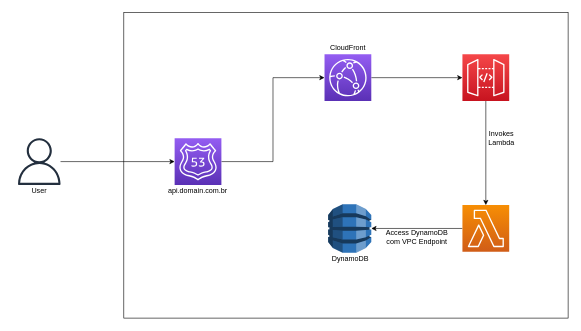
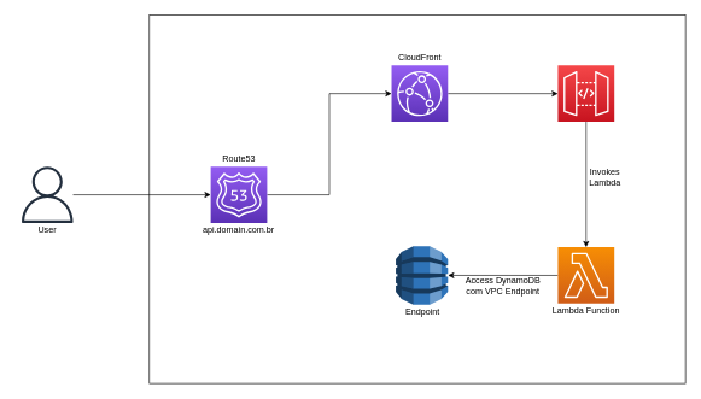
  <mxCell id="0" />
  <mxCell id="1" parent="0" />
  <mxCell id="2" value="" style="rounded=0;whiteSpace=wrap;html=1;movable=1;editable=1;resizable=1;" vertex="1" parent="1"><mxGeometry x="206" y="20" width="741" height="510" as="geometry" /></mxCell>
  <mxCell id="3" value="" style="outlineConnect=0;dashed=0;verticalLabelPosition=bottom;verticalAlign=top;align=center;html=1;shape=mxgraph.aws3.dynamo_db;fillColor=#2E73B8;gradientColor=none;" vertex="1" parent="1"><mxGeometry x="546.75" y="340" width="72" height="81" as="geometry" /></mxCell>
  <mxCell id="4" style="edgeStyle=orthogonalEdgeStyle;rounded=0;orthogonalLoop=1;jettySize=auto;html=1;exitX=1;exitY=0.5;exitDx=0;exitDy=0;exitPerimeter=0;entryX=0;entryY=0.5;entryDx=0;entryDy=0;entryPerimeter=0;" edge="1" parent="1" source="5" target="7"><mxGeometry relative="1" as="geometry" /></mxCell>
  <mxCell id="5" value="" style="points=[[0,0,0],[0.25,0,0],[0.5,0,0],[0.75,0,0],[1,0,0],[0,1,0],[0.25,1,0],[0.5,1,0],[0.75,1,0],[1,1,0],[0,0.25,0],[0,0.5,0],[0,0.75,0],[1,0.25,0],[1,0.5,0],[1,0.75,0]];outlineConnect=0;fontColor=#232F3E;gradientColor=#945DF2;gradientDirection=north;fillColor=#5A30B5;strokeColor=#ffffff;dashed=0;verticalLabelPosition=bottom;verticalAlign=top;align=center;html=1;fontSize=12;fontStyle=0;aspect=fixed;shape=mxgraph.aws4.resourceIcon;resIcon=mxgraph.aws4.cloudfront;" vertex="1" parent="1"><mxGeometry x="540.75" y="90" width="78" height="78" as="geometry" /></mxCell>
  <mxCell id="6" style="edgeStyle=orthogonalEdgeStyle;rounded=0;orthogonalLoop=1;jettySize=auto;html=1;" edge="1" parent="1" source="7" target="9"><mxGeometry relative="1" as="geometry" /></mxCell>
  <mxCell id="7" value="" style="points=[[0,0,0],[0.25,0,0],[0.5,0,0],[0.75,0,0],[1,0,0],[0,1,0],[0.25,1,0],[0.5,1,0],[0.75,1,0],[1,1,0],[0,0.25,0],[0,0.5,0],[0,0.75,0],[1,0.25,0],[1,0.5,0],[1,0.75,0]];outlineConnect=0;fontColor=#232F3E;gradientColor=#F54749;gradientDirection=north;fillColor=#C7131F;strokeColor=#ffffff;dashed=0;verticalLabelPosition=bottom;verticalAlign=top;align=center;html=1;fontSize=12;fontStyle=0;aspect=fixed;shape=mxgraph.aws4.resourceIcon;resIcon=mxgraph.aws4.api_gateway;" vertex="1" parent="1"><mxGeometry x="770.75" y="90" width="78" height="78" as="geometry" /></mxCell>
  <mxCell id="8" style="edgeStyle=orthogonalEdgeStyle;rounded=0;orthogonalLoop=1;jettySize=auto;html=1;exitX=0;exitY=0.5;exitDx=0;exitDy=0;exitPerimeter=0;entryX=1;entryY=0.5;entryDx=0;entryDy=0;entryPerimeter=0;" edge="1" parent="1" source="9" target="3"><mxGeometry relative="1" as="geometry" /></mxCell>
  <mxCell id="9" value="" style="points=[[0,0,0],[0.25,0,0],[0.5,0,0],[0.75,0,0],[1,0,0],[0,1,0],[0.25,1,0],[0.5,1,0],[0.75,1,0],[1,1,0],[0,0.25,0],[0,0.5,0],[0,0.75,0],[1,0.25,0],[1,0.5,0],[1,0.75,0]];outlineConnect=0;fontColor=#232F3E;gradientColor=#F78E04;gradientDirection=north;fillColor=#D05C17;strokeColor=#ffffff;dashed=0;verticalLabelPosition=bottom;verticalAlign=top;align=center;html=1;fontSize=12;fontStyle=0;aspect=fixed;shape=mxgraph.aws4.resourceIcon;resIcon=mxgraph.aws4.lambda;" vertex="1" parent="1"><mxGeometry x="770.75" y="341.5" width="78" height="78" as="geometry" /></mxCell>
  <mxCell id="10" style="edgeStyle=orthogonalEdgeStyle;rounded=0;orthogonalLoop=1;jettySize=auto;html=1;exitX=1;exitY=0.5;exitDx=0;exitDy=0;exitPerimeter=0;entryX=0;entryY=0.5;entryDx=0;entryDy=0;entryPerimeter=0;" edge="1" parent="1" source="11" target="5"><mxGeometry relative="1" as="geometry" /></mxCell>
  <mxCell id="11" value="" style="points=[[0,0,0],[0.25,0,0],[0.5,0,0],[0.75,0,0],[1,0,0],[0,1,0],[0.25,1,0],[0.5,1,0],[0.75,1,0],[1,1,0],[0,0.25,0],[0,0.5,0],[0,0.75,0],[1,0.25,0],[1,0.5,0],[1,0.75,0]];outlineConnect=0;fontColor=#232F3E;gradientColor=#945DF2;gradientDirection=north;fillColor=#5A30B5;strokeColor=#ffffff;dashed=0;verticalLabelPosition=bottom;verticalAlign=top;align=center;html=1;fontSize=12;fontStyle=0;aspect=fixed;shape=mxgraph.aws4.resourceIcon;resIcon=mxgraph.aws4.route_53;" vertex="1" parent="1"><mxGeometry x="290.75" y="230" width="78" height="78" as="geometry" /></mxCell>
  <mxCell id="12" style="edgeStyle=orthogonalEdgeStyle;rounded=0;orthogonalLoop=1;jettySize=auto;html=1;entryX=0;entryY=0.5;entryDx=0;entryDy=0;entryPerimeter=0;" edge="1" parent="1" source="13" target="11"><mxGeometry relative="1" as="geometry" /></mxCell>
  <mxCell id="13" value="" style="outlineConnect=0;fontColor=#232F3E;gradientColor=none;fillColor=#232F3E;strokeColor=none;dashed=0;verticalLabelPosition=bottom;verticalAlign=top;align=center;html=1;fontSize=12;fontStyle=0;aspect=fixed;pointerEvents=1;shape=mxgraph.aws4.user;" vertex="1" parent="1"><mxGeometry x="26" y="230" width="78" height="78" as="geometry" /></mxCell>
  <mxCell id="14" value="api.domain.com.br" style="text;html=1;strokeColor=none;fillColor=none;align=center;verticalAlign=middle;whiteSpace=wrap;rounded=0;" vertex="1" parent="1"><mxGeometry x="269.25" y="308" width="121" height="20" as="geometry" /></mxCell>
  <mxCell id="15" value="CloudFront" style="text;html=1;strokeColor=none;fillColor=none;align=center;verticalAlign=middle;whiteSpace=wrap;rounded=0;" vertex="1" parent="1"><mxGeometry x="534.75" y="70" width="90" height="20" as="geometry" /></mxCell>
- <mxCell id="16" value="Invokes Lambda" style="text;html=1;strokeColor=none;fillColor=none;align=center;verticalAlign=middle;whiteSpace=wrap;rounded=0;" vertex="1" parent="1"><mxGeometry x="806" y="215" width="60" height="30" as="geometry" /></mxCell>
+ <mxCell id="16" value="Invokes Lambda" style="text;html=1;strokeColor=none;fillColor=none;align=center;verticalAlign=middle;whiteSpace=wrap;rounded=0;" vertex="1" parent="1"><mxGeometry x="806" y="230" width="60" height="30" as="geometry" /></mxCell>
+ <mxCell id="17" value="Lambda Function" style="text;html=1;strokeColor=none;fillColor=none;align=center;verticalAlign=middle;whiteSpace=wrap;rounded=0;" vertex="1" parent="1"><mxGeometry x="759.75" y="419.5" width="100" height="20" as="geometry" /></mxCell>
  <mxCell id="18" value="Access DynamoDB&lt;br&gt;com VPC Endpoint" style="text;html=1;strokeColor=none;fillColor=none;align=center;verticalAlign=middle;whiteSpace=wrap;rounded=0;" vertex="1" parent="1"><mxGeometry x="629.75" y="380" width="130" height="30" as="geometry" /></mxCell>
- <mxCell id="19" value="DynamoDB" style="text;html=1;strokeColor=none;fillColor=none;align=center;verticalAlign=middle;whiteSpace=wrap;rounded=0;" vertex="1" parent="1"><mxGeometry x="546.75" y="421" width="73.75" height="22" as="geometry" /></mxCell>
+ <mxCell id="19" value="Endpoint" style="text;html=1;strokeColor=none;fillColor=none;align=center;verticalAlign=middle;whiteSpace=wrap;rounded=0;" vertex="1" parent="1"><mxGeometry x="546.75" y="421" width="73.75" height="22" as="geometry" /></mxCell>
+ <mxCell id="20" value="Route53" style="text;html=1;strokeColor=none;fillColor=none;align=center;verticalAlign=middle;whiteSpace=wrap;rounded=0;" vertex="1" parent="1"><mxGeometry x="284.75" y="210" width="90" height="20" as="geometry" /></mxCell>
  <mxCell id="21" value="User" style="text;html=1;strokeColor=none;fillColor=none;align=center;verticalAlign=middle;whiteSpace=wrap;rounded=0;" vertex="1" parent="1"><mxGeometry x="20" y="308" width="90" height="20" as="geometry" /></mxCell>
